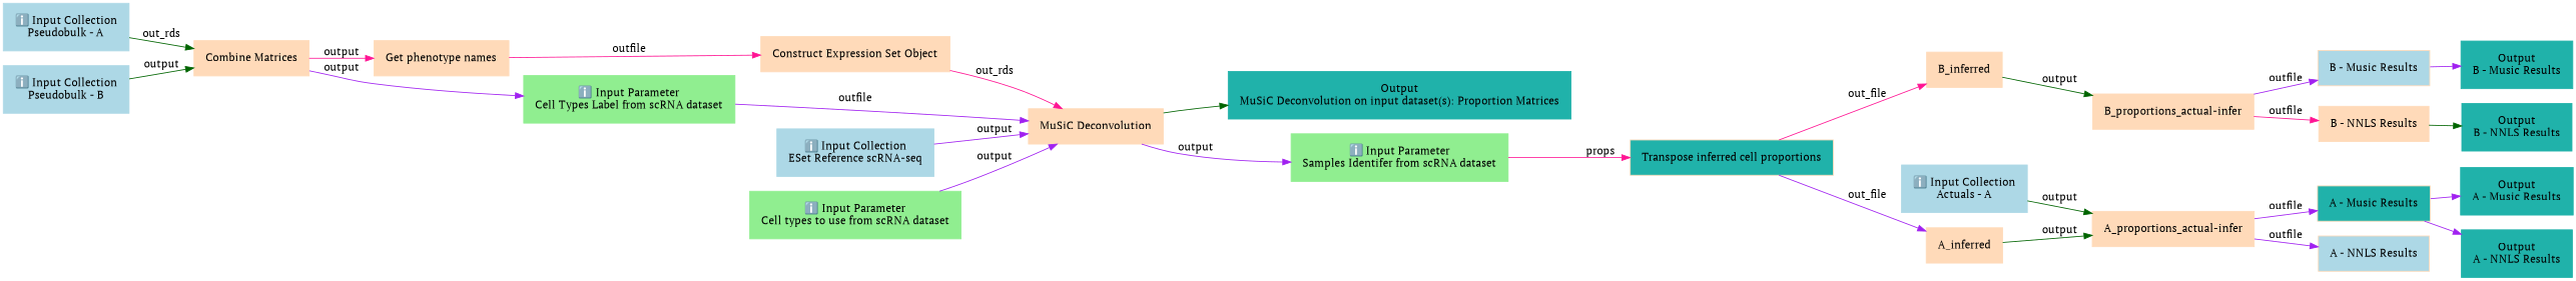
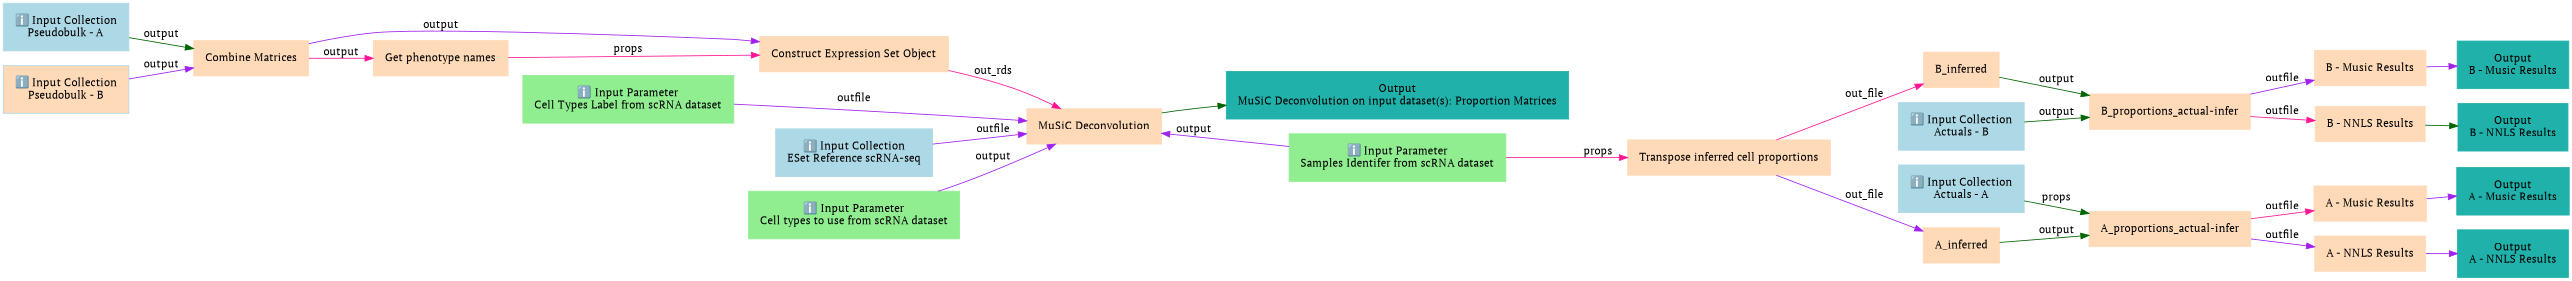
  digraph {
    fontname="PT Serif"
    rankdir=LR
    node [color=peachpuff fontname="PT Serif" margin="0.2,0.2" shape=box style=filled]
    edge [color=purple fontname="PT Serif"]
    n1 [color=lightblue label="ℹ️ Input Collection\nPseudobulk - A"]
    n2 [label="Combine Matrices"]
    n3 [label="Get phenotype names"]
    n4 [label="Construct Expression Set Object"]
-   n5 [color=lightblue label="ℹ️ Input Collection\nPseudobulk - B"]
+   n5 [color=lightblue label="ℹ️ Input Collection\nPseudobulk - B" fillcolor=peachpuff]
    n6 [color=lightblue label="ℹ️ Input Collection\nESet Reference scRNA-seq"]
    n7 [label="MuSiC Deconvolution"]
    n8 [color=lightseagreen label="Output\nMuSiC Deconvolution on input dataset(s): Proportion Matrices"]
    n9 [color=lightgreen label="ℹ️ Input Parameter\nCell Types Label from scRNA dataset"]
    n10 [color=lightgreen label="ℹ️ Input Parameter\nSamples Identifer from scRNA dataset"]
-   n11 [label="Transpose inferred cell proportions" fillcolor=lightseagreen]
+   n11 [label="Transpose inferred cell proportions"]
    n12 [color=lightgreen label="ℹ️ Input Parameter\nCell types to use from scRNA dataset"]
+   n13 [color=lightblue label="ℹ️ Input Collection\nActuals - B"]
    n14 [label="B_proportions_actual-infer"]
-   n15 [label="B - Music Results" fillcolor=lightblue]
+   n15 [label="B - Music Results"]
    n16 [label="B - NNLS Results"]
    n17 [color=lightblue label="ℹ️ Input Collection\nActuals - A"]
    n18 [label="A_proportions_actual-infer"]
-   n19 [label="A - Music Results" fillcolor=lightseagreen]
-   n20 [label="A - NNLS Results" fillcolor=lightblue]
+   n19 [label="A - Music Results"]
+   n20 [label="A - NNLS Results"]
    n21 [label=B_inferred]
    n22 [label=A_inferred]
    n23 [color=lightseagreen label="Output\nB - Music Results"]
    n24 [color=lightseagreen label="Output\nB - NNLS Results"]
    n25 [color=lightseagreen label="Output\nA - Music Results"]
    n26 [color=lightseagreen label="Output\nA - NNLS Results"]
-   n1 -> n2 [color=darkgreen label=out_rds]
+   n1 -> n2 [color=darkgreen label=output]
    n2 -> n3 [color=deeppink label=output]
-   n2 -> n9 [label=output]
-   n3 -> n4 [color=deeppink label=outfile]
+   n2 -> n4 [label=output]
+   n3 -> n4 [color=deeppink label=props]
    n4 -> n7 [color=deeppink label=out_rds]
-   n5 -> n2 [color=darkgreen label=output]
-   n6 -> n7 [label=output]
+   n5 -> n2 [label=output]
+   n6 -> n7 [label=outfile]
    n7 -> n8 [color=darkgreen]
    n9 -> n7 [label=outfile]
-   n7 -> n10 [label=output]
+   n10 -> n7 [label=output]
    n10 -> n11 [color=deeppink label=props]
    n11 -> n21 [color=deeppink label=out_file]
    n11 -> n22 [label=out_file]
    n12 -> n7 [label=output]
+   n13 -> n14 [color=darkgreen label=output]
    n14 -> n15 [label=outfile]
    n14 -> n16 [color=deeppink label=outfile]
    n15 -> n23
    n16 -> n24 [color=darkgreen]
-   n17 -> n18 [color=darkgreen label=output]
-   n18 -> n19 [label=outfile]
+   n17 -> n18 [color=darkgreen label=props]
+   n18 -> n19 [color=deeppink label=outfile]
    n18 -> n20 [label=outfile]
    n19 -> n25
-   n19 -> n26
+   n20 -> n26
    n21 -> n14 [color=darkgreen label=output]
    n22 -> n18 [color=darkgreen label=output]
  }
